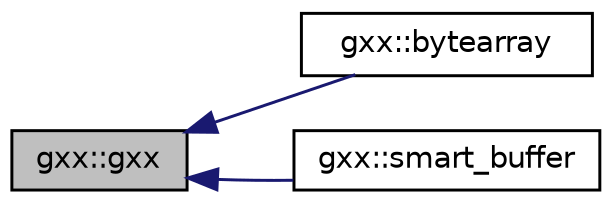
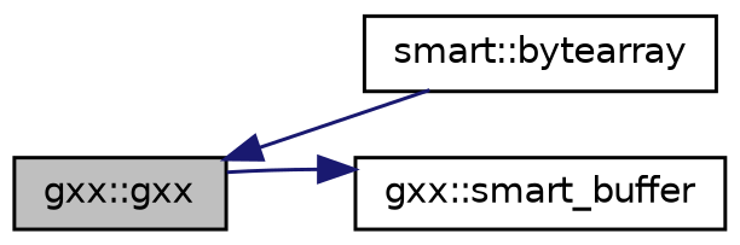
  digraph {
    rankdir=LR
    node [color=black fillcolor=white fontname=Helvetica fontsize=10 shape=record style=filled]
    edge [color=midnightblue dir=back fontname=Helvetica fontsize=10 labelfontname=Helvetica labelfontsize=10 style=solid]
    n1 [fillcolor=grey75 fontcolor=black height=0.2 label="gxx::gxx" width=0.4]
-   n2 [height=0.2 label="gxx::bytearray" width=0.4]
+   n2 [height=0.2 label="smart::bytearray" width=0.4]
    n3 [height=0.2 label="gxx::smart_buffer" width=0.4]
    n1 -> n2
-   n1 -> n3
+   n3 -> n1
  }
